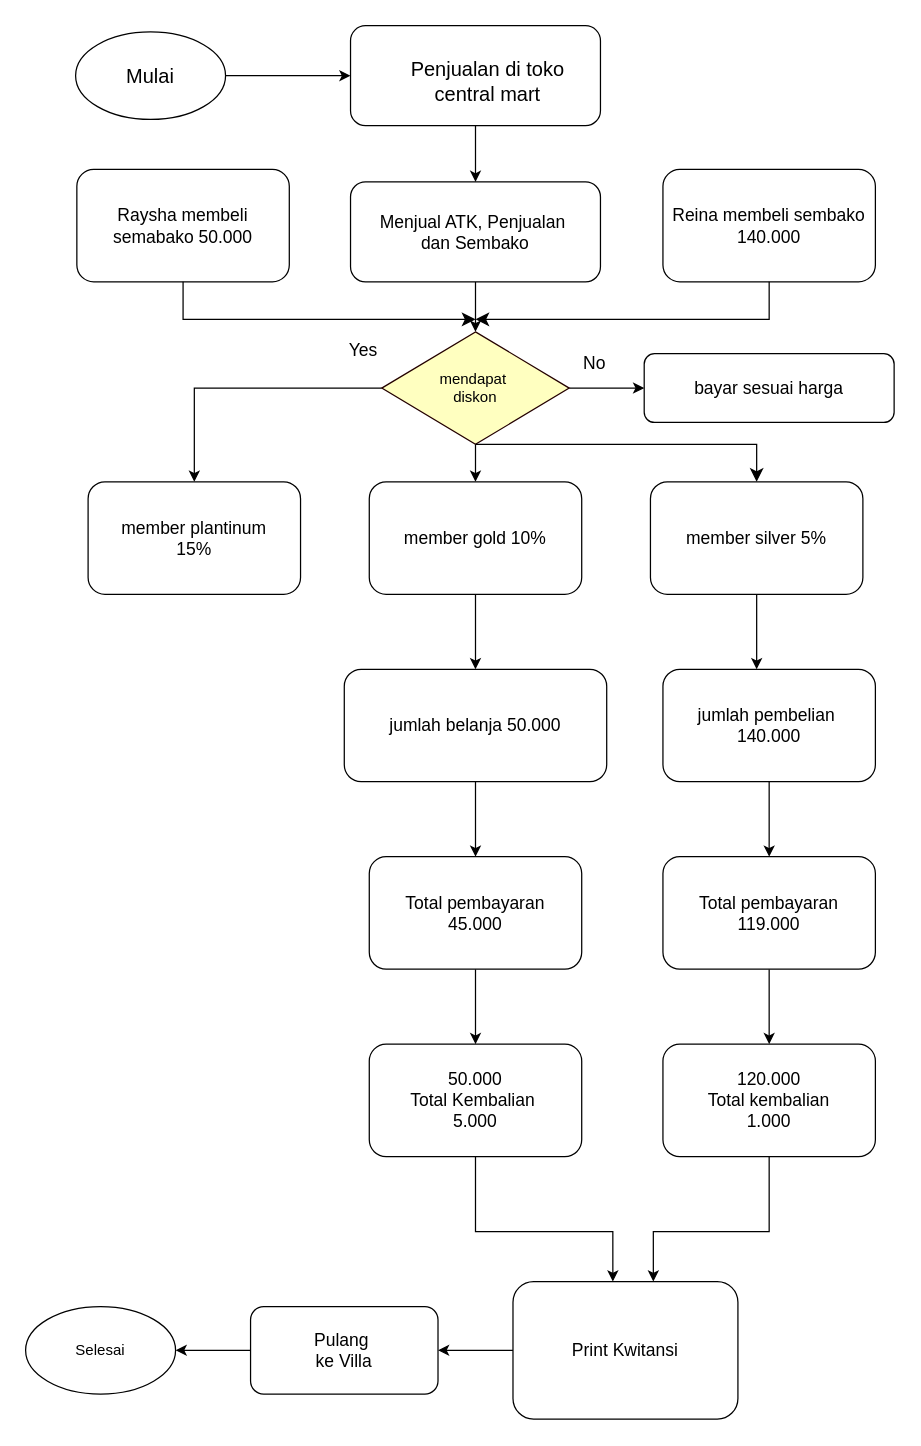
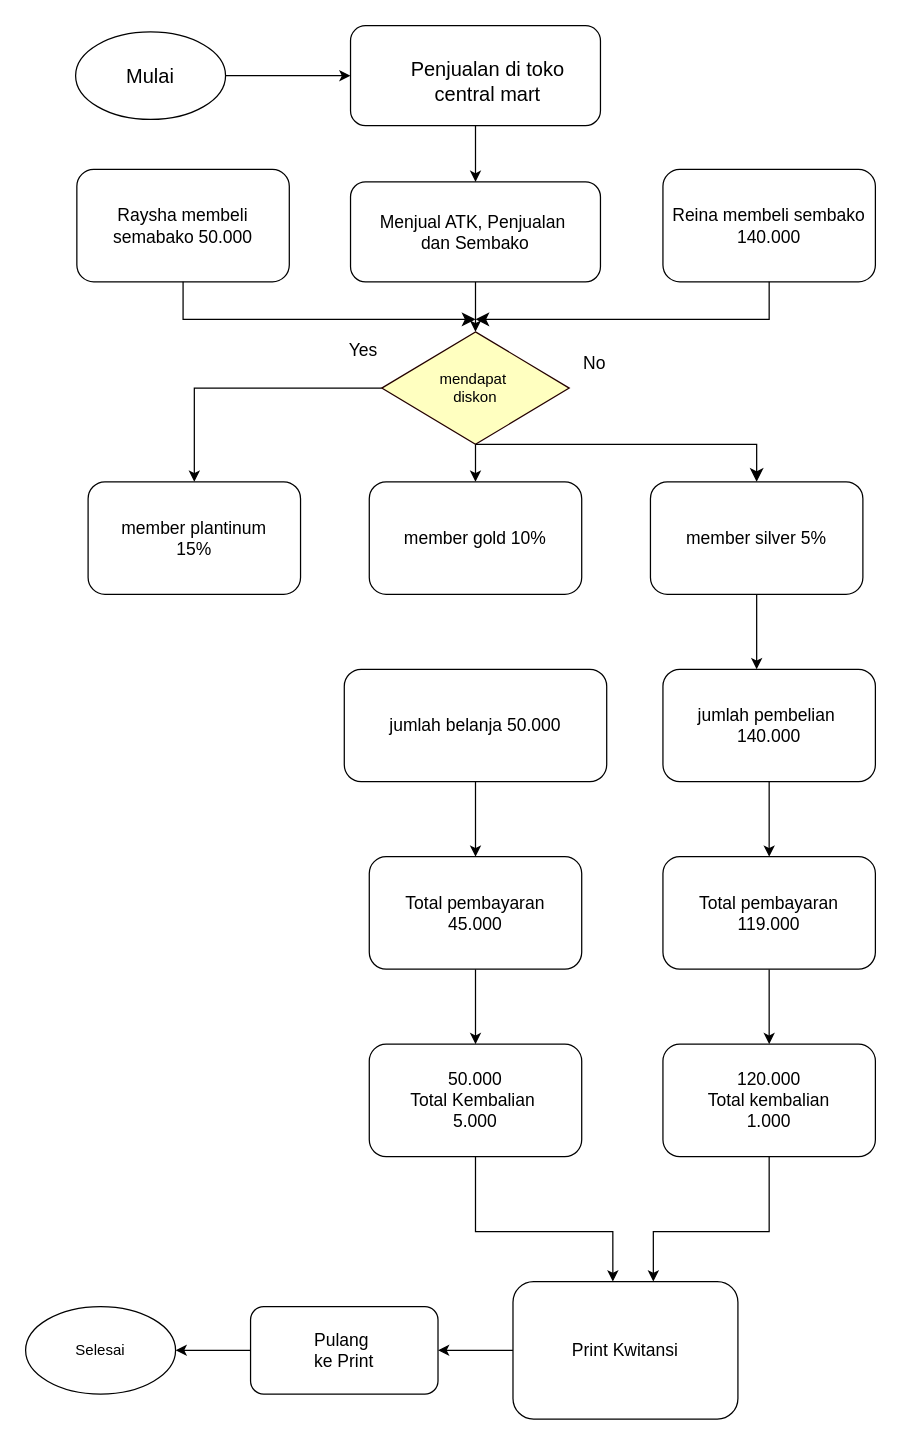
  <mxCell id="0" />
  <mxCell id="1" parent="0" />
  <mxCell id="2" style="edgeStyle=orthogonalEdgeStyle;rounded=0;orthogonalLoop=1;jettySize=auto;html=1;" parent="1" source="3" edge="1"><mxGeometry relative="1" as="geometry"><mxPoint x="280" y="60" as="targetPoint" /></mxGeometry></mxCell>
  <mxCell id="3" value="" style="ellipse;whiteSpace=wrap;html=1;" parent="1" vertex="1"><mxGeometry x="60" y="25" width="120" height="70" as="geometry" /></mxCell>
  <mxCell id="4" value="&lt;font style=&quot;font-size: 16px;&quot;&gt;Mulai&lt;/font&gt;" style="text;html=1;align=center;verticalAlign=middle;whiteSpace=wrap;rounded=0;" parent="1" vertex="1"><mxGeometry x="90" y="45" width="60" height="30" as="geometry" /></mxCell>
  <mxCell id="5" style="edgeStyle=orthogonalEdgeStyle;rounded=0;orthogonalLoop=1;jettySize=auto;html=1;exitX=0.5;exitY=1;exitDx=0;exitDy=0;entryX=0.5;entryY=0;entryDx=0;entryDy=0;" parent="1" source="6" target="9" edge="1"><mxGeometry relative="1" as="geometry" /></mxCell>
  <mxCell id="6" value="" style="rounded=1;whiteSpace=wrap;html=1;" parent="1" vertex="1"><mxGeometry x="280" y="20" width="200" height="80" as="geometry" /></mxCell>
  <mxCell id="7" value="&lt;font style=&quot;font-size: 16px;&quot;&gt;Penjualan di toko central mart&lt;/font&gt;" style="text;html=1;align=center;verticalAlign=middle;whiteSpace=wrap;rounded=0;" parent="1" vertex="1"><mxGeometry x="315" y="50" width="150" height="30" as="geometry" /></mxCell>
  <mxCell id="8" style="edgeStyle=orthogonalEdgeStyle;rounded=0;orthogonalLoop=1;jettySize=auto;html=1;exitX=0.5;exitY=1;exitDx=0;exitDy=0;entryX=0.5;entryY=0;entryDx=0;entryDy=0;" parent="1" source="9" target="16" edge="1"><mxGeometry relative="1" as="geometry" /></mxCell>
  <mxCell id="9" value="&lt;font style=&quot;font-size: 14px;&quot;&gt;Menjual ATK, Penjualan&amp;nbsp;&lt;/font&gt;&lt;div&gt;&lt;font style=&quot;font-size: 14px;&quot;&gt;dan Sembako&lt;/font&gt;&lt;/div&gt;" style="rounded=1;whiteSpace=wrap;html=1;" parent="1" vertex="1"><mxGeometry x="280" y="145" width="200" height="80" as="geometry" /></mxCell>
  <mxCell id="10" style="edgeStyle=orthogonalEdgeStyle;rounded=0;orthogonalLoop=1;jettySize=auto;html=1;exitX=0.5;exitY=1;exitDx=0;exitDy=0;" parent="1" source="9" target="9" edge="1"><mxGeometry relative="1" as="geometry" /></mxCell>
  <mxCell id="11" value="&lt;span style=&quot;font-size: 14px;&quot;&gt;Reina membeli sembako 140.000&lt;/span&gt;" style="rounded=1;whiteSpace=wrap;html=1;" parent="1" vertex="1"><mxGeometry x="530" y="135" width="170" height="90" as="geometry" /></mxCell>
  <mxCell id="12" value="&lt;span style=&quot;font-size: 14px;&quot;&gt;Raysha membeli semabako 50.000&lt;/span&gt;" style="rounded=1;whiteSpace=wrap;html=1;" parent="1" vertex="1"><mxGeometry x="61" y="135" width="170" height="90" as="geometry" /></mxCell>
- <mxCell id="13" style="edgeStyle=orthogonalEdgeStyle;rounded=0;orthogonalLoop=1;jettySize=auto;html=1;exitX=1;exitY=0.5;exitDx=0;exitDy=0;" parent="1" source="16" target="17" edge="1"><mxGeometry relative="1" as="geometry" /></mxCell>
  <mxCell id="14" style="edgeStyle=orthogonalEdgeStyle;rounded=0;orthogonalLoop=1;jettySize=auto;html=1;exitX=0;exitY=0.5;exitDx=0;exitDy=0;entryX=0.5;entryY=0;entryDx=0;entryDy=0;" parent="1" source="16" target="18" edge="1"><mxGeometry relative="1" as="geometry"><mxPoint x="160" y="310.667" as="targetPoint" /></mxGeometry></mxCell>
  <mxCell id="15" style="edgeStyle=orthogonalEdgeStyle;rounded=0;orthogonalLoop=1;jettySize=auto;html=1;exitX=0.5;exitY=1;exitDx=0;exitDy=0;entryX=0.5;entryY=0;entryDx=0;entryDy=0;" parent="1" source="16" target="20" edge="1"><mxGeometry relative="1" as="geometry" /></mxCell>
  <mxCell id="16" value="mendapat&amp;nbsp;&lt;div&gt;diskon&lt;/div&gt;" style="rhombus;whiteSpace=wrap;html=1;fontColor=#000000;fillColor=#ffffc0;strokeColor=#240000;" parent="1" vertex="1"><mxGeometry x="305" y="265" width="150" height="90" as="geometry" /></mxCell>
- <mxCell id="17" value="&lt;span style=&quot;font-size: 14px;&quot;&gt;bayar sesuai harga&lt;/span&gt;" style="rounded=1;whiteSpace=wrap;html=1;" parent="1" vertex="1"><mxGeometry x="515" y="282.5" width="200" height="55" as="geometry" /></mxCell>
  <mxCell id="18" value="&lt;span style=&quot;font-size: 14px;&quot;&gt;member plantinum&lt;/span&gt;&lt;div&gt;&lt;span style=&quot;font-size: 14px;&quot;&gt;15%&lt;/span&gt;&lt;/div&gt;" style="rounded=1;whiteSpace=wrap;html=1;" parent="1" vertex="1"><mxGeometry x="70" y="385" width="170" height="90" as="geometry" /></mxCell>
- <mxCell id="19" style="edgeStyle=orthogonalEdgeStyle;rounded=0;orthogonalLoop=1;jettySize=auto;html=1;exitX=0.5;exitY=1;exitDx=0;exitDy=0;entryX=0.5;entryY=0;entryDx=0;entryDy=0;" parent="1" source="20" target="23" edge="1"><mxGeometry relative="1" as="geometry" /></mxCell>
  <mxCell id="20" value="&lt;span style=&quot;font-size: 14px;&quot;&gt;member gold 10%&lt;/span&gt;" style="rounded=1;whiteSpace=wrap;html=1;" parent="1" vertex="1"><mxGeometry x="295" y="385" width="170" height="90" as="geometry" /></mxCell>
  <mxCell id="21" value="&lt;span style=&quot;font-size: 14px;&quot;&gt;member silver 5%&lt;/span&gt;" style="rounded=1;whiteSpace=wrap;html=1;" parent="1" vertex="1"><mxGeometry x="520" y="385" width="170" height="90" as="geometry" /></mxCell>
  <mxCell id="22" style="edgeStyle=orthogonalEdgeStyle;rounded=0;orthogonalLoop=1;jettySize=auto;html=1;exitX=0.5;exitY=1;exitDx=0;exitDy=0;entryX=0.5;entryY=0;entryDx=0;entryDy=0;" parent="1" source="23" target="27" edge="1"><mxGeometry relative="1" as="geometry" /></mxCell>
  <mxCell id="23" value="&lt;span style=&quot;font-size: 14px;&quot;&gt;jumlah belanja 50.000&lt;/span&gt;" style="rounded=1;whiteSpace=wrap;html=1;" parent="1" vertex="1"><mxGeometry x="275" y="535" width="210" height="90" as="geometry" /></mxCell>
  <mxCell id="24" style="edgeStyle=orthogonalEdgeStyle;rounded=0;orthogonalLoop=1;jettySize=auto;html=1;exitX=0.5;exitY=1;exitDx=0;exitDy=0;" parent="1" source="25" target="29" edge="1"><mxGeometry relative="1" as="geometry" /></mxCell>
  <mxCell id="25" value="&lt;span style=&quot;font-size: 14px;&quot;&gt;jumlah pembelian&amp;nbsp;&lt;/span&gt;&lt;div&gt;&lt;span style=&quot;font-size: 14px;&quot;&gt;140.000&lt;/span&gt;&lt;/div&gt;" style="rounded=1;whiteSpace=wrap;html=1;" parent="1" vertex="1"><mxGeometry x="530" y="535" width="170" height="90" as="geometry" /></mxCell>
  <mxCell id="26" style="edgeStyle=orthogonalEdgeStyle;rounded=0;orthogonalLoop=1;jettySize=auto;html=1;entryX=0.5;entryY=0;entryDx=0;entryDy=0;" parent="1" source="27" target="31" edge="1"><mxGeometry relative="1" as="geometry" /></mxCell>
  <mxCell id="27" value="&lt;span style=&quot;font-size: 14px;&quot;&gt;Total pembayaran&lt;/span&gt;&lt;div&gt;&lt;span style=&quot;font-size: 14px;&quot;&gt;45.000&lt;/span&gt;&lt;/div&gt;" style="rounded=1;whiteSpace=wrap;html=1;" parent="1" vertex="1"><mxGeometry x="295" y="685" width="170" height="90" as="geometry" /></mxCell>
  <mxCell id="28" style="edgeStyle=orthogonalEdgeStyle;rounded=0;orthogonalLoop=1;jettySize=auto;html=1;exitX=0.5;exitY=1;exitDx=0;exitDy=0;entryX=0.5;entryY=0;entryDx=0;entryDy=0;" parent="1" source="29" target="33" edge="1"><mxGeometry relative="1" as="geometry" /></mxCell>
  <mxCell id="29" value="&lt;span style=&quot;font-size: 14px;&quot;&gt;Total pembayaran&lt;/span&gt;&lt;div&gt;&lt;span style=&quot;font-size: 14px;&quot;&gt;119.000&lt;/span&gt;&lt;/div&gt;" style="rounded=1;whiteSpace=wrap;html=1;" parent="1" vertex="1"><mxGeometry x="530" y="685" width="170" height="90" as="geometry" /></mxCell>
  <mxCell id="30" style="edgeStyle=orthogonalEdgeStyle;rounded=0;orthogonalLoop=1;jettySize=auto;html=1;exitX=0.5;exitY=1;exitDx=0;exitDy=0;entryX=0.444;entryY=0;entryDx=0;entryDy=0;entryPerimeter=0;" parent="1" source="31" target="35" edge="1"><mxGeometry relative="1" as="geometry"><mxPoint x="470" y="985" as="targetPoint" /><Array as="points"><mxPoint x="380" y="985" /><mxPoint x="490" y="985" /></Array></mxGeometry></mxCell>
  <mxCell id="31" value="&lt;span style=&quot;font-size: 14px;&quot;&gt;50.000&lt;/span&gt;&lt;div&gt;&lt;span style=&quot;font-size: 14px;&quot;&gt;Total Kembalian&amp;nbsp;&lt;/span&gt;&lt;/div&gt;&lt;div&gt;&lt;span style=&quot;font-size: 14px;&quot;&gt;5.000&lt;/span&gt;&lt;/div&gt;" style="rounded=1;whiteSpace=wrap;html=1;" parent="1" vertex="1"><mxGeometry x="295" y="835" width="170" height="90" as="geometry" /></mxCell>
  <mxCell id="32" style="edgeStyle=orthogonalEdgeStyle;rounded=0;orthogonalLoop=1;jettySize=auto;html=1;exitX=0.5;exitY=1;exitDx=0;exitDy=0;entryX=0.624;entryY=0;entryDx=0;entryDy=0;entryPerimeter=0;" parent="1" source="33" target="35" edge="1"><mxGeometry relative="1" as="geometry"><mxPoint x="615.667" y="995" as="targetPoint" /><Array as="points"><mxPoint x="615" y="985" /><mxPoint x="522" y="985" /></Array></mxGeometry></mxCell>
  <mxCell id="33" value="&lt;span style=&quot;font-size: 14px;&quot;&gt;120.000&lt;/span&gt;&lt;div&gt;&lt;span style=&quot;font-size: 14px;&quot;&gt;Total kembalian&lt;/span&gt;&lt;/div&gt;&lt;div&gt;&lt;span style=&quot;font-size: 14px;&quot;&gt;1.000&lt;/span&gt;&lt;/div&gt;" style="rounded=1;whiteSpace=wrap;html=1;" parent="1" vertex="1"><mxGeometry x="530" y="835" width="170" height="90" as="geometry" /></mxCell>
  <mxCell id="34" style="edgeStyle=orthogonalEdgeStyle;rounded=0;orthogonalLoop=1;jettySize=auto;html=1;exitX=0;exitY=0.5;exitDx=0;exitDy=0;" parent="1" source="35" target="37" edge="1"><mxGeometry relative="1" as="geometry" /></mxCell>
  <mxCell id="35" value="&lt;span style=&quot;font-size: 14px;&quot;&gt;Print Kwitansi&lt;/span&gt;" style="rounded=1;whiteSpace=wrap;html=1;" parent="1" vertex="1"><mxGeometry x="410" y="1025" width="180" height="110" as="geometry" /></mxCell>
  <mxCell id="36" style="edgeStyle=orthogonalEdgeStyle;rounded=0;orthogonalLoop=1;jettySize=auto;html=1;exitX=0;exitY=0.5;exitDx=0;exitDy=0;entryX=1;entryY=0.5;entryDx=0;entryDy=0;" parent="1" source="37" target="38" edge="1"><mxGeometry relative="1" as="geometry" /></mxCell>
- <mxCell id="37" value="&lt;span style=&quot;font-size: 14px;&quot;&gt;Pulang&amp;nbsp;&lt;/span&gt;&lt;div&gt;&lt;span style=&quot;font-size: 14px;&quot;&gt;ke Villa&lt;/span&gt;&lt;/div&gt;" style="rounded=1;whiteSpace=wrap;html=1;" parent="1" vertex="1"><mxGeometry x="200" y="1045" width="150" height="70" as="geometry" /></mxCell>
+ <mxCell id="37" value="&lt;span style=&quot;font-size: 14px;&quot;&gt;Pulang&amp;nbsp;&lt;/span&gt;&lt;div&gt;&lt;span style=&quot;font-size: 14px;&quot;&gt;ke Print&lt;/span&gt;&lt;/div&gt;" style="rounded=1;whiteSpace=wrap;html=1;" parent="1" vertex="1"><mxGeometry x="200" y="1045" width="150" height="70" as="geometry" /></mxCell>
  <mxCell id="38" value="Selesai" style="ellipse;whiteSpace=wrap;html=1;" parent="1" vertex="1"><mxGeometry x="20" y="1045" width="120" height="70" as="geometry" /></mxCell>
  <mxCell id="39" value="" style="edgeStyle=segmentEdgeStyle;endArrow=classic;html=1;curved=0;rounded=0;endSize=8;startSize=8;exitX=0.5;exitY=1;exitDx=0;exitDy=0;" parent="1" source="12" edge="1"><mxGeometry width="50" height="50" relative="1" as="geometry"><mxPoint x="210" y="264.93" as="sourcePoint" /><mxPoint x="380" y="255" as="targetPoint" /><Array as="points"><mxPoint x="146" y="255" /></Array></mxGeometry></mxCell>
  <mxCell id="40" value="" style="edgeStyle=segmentEdgeStyle;endArrow=classic;html=1;curved=0;rounded=0;endSize=8;startSize=8;exitX=0.5;exitY=1;exitDx=0;exitDy=0;" parent="1" source="11" edge="1"><mxGeometry width="50" height="50" relative="1" as="geometry"><mxPoint x="610" y="255" as="sourcePoint" /><mxPoint x="380" y="255" as="targetPoint" /><Array as="points"><mxPoint x="615" y="255" /></Array></mxGeometry></mxCell>
  <mxCell id="41" value="" style="edgeStyle=segmentEdgeStyle;endArrow=classic;html=1;curved=0;rounded=0;endSize=8;startSize=8;exitX=0.5;exitY=1;exitDx=0;exitDy=0;entryX=0.5;entryY=0;entryDx=0;entryDy=0;" parent="1" source="16" target="21" edge="1"><mxGeometry width="50" height="50" relative="1" as="geometry"><mxPoint x="440" y="324.93" as="sourcePoint" /><mxPoint x="664" y="354.93" as="targetPoint" /><Array as="points" /></mxGeometry></mxCell>
  <mxCell id="42" style="edgeStyle=orthogonalEdgeStyle;rounded=0;orthogonalLoop=1;jettySize=auto;html=1;exitX=0.5;exitY=1;exitDx=0;exitDy=0;" parent="1" source="21" edge="1"><mxGeometry relative="1" as="geometry"><mxPoint x="605" y="535" as="targetPoint" /></mxGeometry></mxCell>
  <mxCell id="43" value="Yes" style="text;html=1;align=center;verticalAlign=middle;resizable=0;points=[];autosize=1;strokeColor=none;fillColor=none;fontSize=14;" parent="1" vertex="1"><mxGeometry x="265" y="265" width="50" height="30" as="geometry" /></mxCell>
  <mxCell id="44" value="&lt;font style=&quot;font-size: 14px;&quot;&gt;No&lt;/font&gt;" style="text;html=1;align=center;verticalAlign=middle;resizable=0;points=[];autosize=1;strokeColor=none;fillColor=none;" parent="1" vertex="1"><mxGeometry x="455" y="275" width="40" height="30" as="geometry" /></mxCell>
